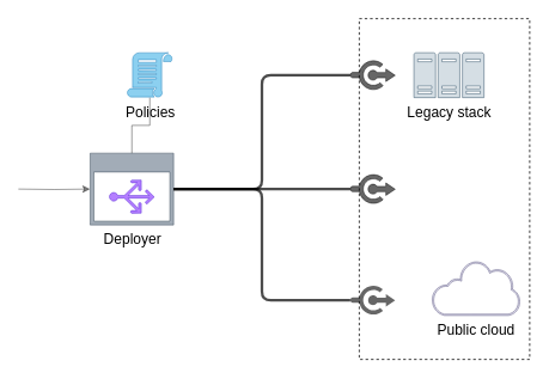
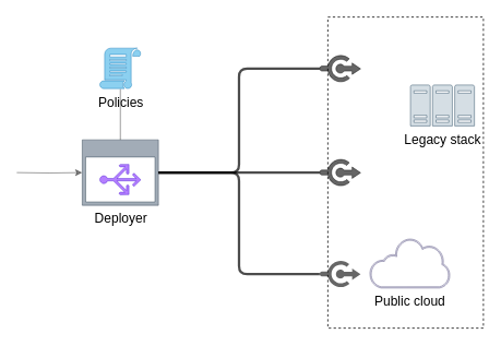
  <mxCell id="0" />
  <mxCell id="1" parent="0" />
  <mxCell id="2" value="Deployer" style="aspect=fixed;pointerEvents=1;shadow=0;dashed=0;html=1;labelPosition=center;verticalLabelPosition=bottom;verticalAlign=top;align=center;shape=mxgraph.mscae.enterprise.application_blank;labelBackgroundColor=none;fontSize=16;opacity=60;fillColor=#647687;strokeColor=#314354;fontColor=#000000;" vertex="1" parent="1"><mxGeometry x="100" y="170" width="93.02" height="80" as="geometry" /></mxCell>
  <mxCell id="3" value="" style="rounded=0;whiteSpace=wrap;html=1;dashed=1;labelBackgroundColor=#ffffff;fillColor=none;gradientColor=none;" parent="1" vertex="1"><mxGeometry x="400" y="20" width="190" height="380" as="geometry" /></mxCell>
  <mxCell id="4" value="" style="edgeStyle=orthogonalEdgeStyle;rounded=0;orthogonalLoop=1;jettySize=auto;html=1;fontSize=16;fontColor=#000000;opacity=50;endArrow=none;" edge="1" parent="1" source="5" target="2"><mxGeometry relative="1" as="geometry" /></mxCell>
- <mxCell id="5" value="Policies" style="pointerEvents=1;shadow=0;dashed=0;html=1;labelPosition=center;verticalLabelPosition=bottom;verticalAlign=top;align=center;shape=mxgraph.mscae.intune.policy;labelBackgroundColor=none;fontSize=16;fillColor=#1ba1e2;strokeColor=#006EAF;fontColor=#000000;opacity=50;" vertex="1" parent="1"><mxGeometry x="141.51" y="58" width="50" height="50" as="geometry" /></mxCell>
+ <mxCell id="5" value="Policies" style="pointerEvents=1;shadow=0;dashed=0;html=1;labelPosition=center;verticalLabelPosition=bottom;verticalAlign=top;align=center;shape=mxgraph.mscae.intune.policy;labelBackgroundColor=none;fontSize=16;fillColor=#1ba1e2;strokeColor=#006EAF;fontColor=#000000;opacity=50;" vertex="1" parent="1"><mxGeometry x="121.51" y="58" width="50" height="50" as="geometry" /></mxCell>
  <mxCell id="6" value="" style="aspect=fixed;pointerEvents=1;shadow=0;dashed=0;html=1;strokeColor=none;labelPosition=center;verticalLabelPosition=bottom;verticalAlign=top;align=center;fillColor=#000000;shape=mxgraph.mscae.enterprise.connectors;labelBackgroundColor=none;fontSize=16;fontColor=#000000;opacity=60;" vertex="1" parent="1"><mxGeometry x="390" y="317" width="50" height="34" as="geometry" /></mxCell>
- <mxCell id="7" value="Legacy stack" style="aspect=fixed;pointerEvents=1;shadow=0;dashed=0;html=1;labelPosition=center;verticalLabelPosition=bottom;verticalAlign=top;align=center;shape=mxgraph.mscae.enterprise.server_farm;labelBackgroundColor=none;fontSize=16;opacity=60;fillColor=#bac8d3;strokeColor=#23445d;" vertex="1" parent="1"><mxGeometry x="460.93" y="58" width="78.13" height="50" as="geometry" /></mxCell>
+ <mxCell id="7" value="Legacy stack" style="aspect=fixed;pointerEvents=1;shadow=0;dashed=0;html=1;labelPosition=center;verticalLabelPosition=bottom;verticalAlign=top;align=center;shape=mxgraph.mscae.enterprise.server_farm;labelBackgroundColor=none;fontSize=16;opacity=60;fillColor=#bac8d3;strokeColor=#23445d;" vertex="1" parent="1"><mxGeometry x="500.93" y="103" width="78.13" height="50" as="geometry" /></mxCell>
  <mxCell id="8" value="" style="aspect=fixed;pointerEvents=1;shadow=0;dashed=0;html=1;labelPosition=center;verticalLabelPosition=bottom;verticalAlign=top;align=center;shape=mxgraph.azure.load_balancer_generic;labelBackgroundColor=none;fontSize=16;opacity=50;direction=north;fillColor=#6a00ff;strokeColor=#3700CC;fontColor=#ffffff;" vertex="1" parent="1"><mxGeometry x="121.51" y="200" width="50" height="37" as="geometry" /></mxCell>
  <mxCell id="9" style="edgeStyle=orthogonalEdgeStyle;orthogonalLoop=1;jettySize=auto;html=1;entryX=0;entryY=0.5;entryDx=0;entryDy=0;entryPerimeter=0;fontSize=16;fontColor=#000000;opacity=70;endArrow=none;endFill=0;rounded=1;strokeWidth=3;jumpSize=6;" edge="1" parent="1" source="2" target="14"><mxGeometry relative="1" as="geometry" /></mxCell>
  <mxCell id="10" style="edgeStyle=orthogonalEdgeStyle;orthogonalLoop=1;jettySize=auto;html=1;exitX=1;exitY=0.5;exitDx=0;exitDy=0;exitPerimeter=0;entryX=0;entryY=0.5;entryDx=0;entryDy=0;entryPerimeter=0;fontSize=16;fontColor=#000000;endArrow=none;endFill=0;rounded=1;jumpSize=6;endSize=6;startSize=6;strokeWidth=3;opacity=70;" edge="1" parent="1" source="2" target="15"><mxGeometry relative="1" as="geometry" /></mxCell>
  <mxCell id="11" style="edgeStyle=orthogonalEdgeStyle;rounded=1;orthogonalLoop=1;jettySize=auto;html=1;exitX=1;exitY=0.5;exitDx=0;exitDy=0;exitPerimeter=0;entryX=0;entryY=0.5;entryDx=0;entryDy=0;entryPerimeter=0;fontSize=16;fontColor=#000000;opacity=70;endArrow=none;endFill=0;strokeWidth=3;" edge="1" parent="1" source="2" target="6"><mxGeometry relative="1" as="geometry" /></mxCell>
  <mxCell id="12" value="" style="edgeStyle=orthogonalEdgeStyle;rounded=0;orthogonalLoop=1;jettySize=auto;html=1;endArrow=classic;endFill=1;fontSize=16;fontColor=#000000;opacity=50;" edge="1" parent="1" target="2"><mxGeometry relative="1" as="geometry"><mxPoint x="20" y="210" as="sourcePoint" /></mxGeometry></mxCell>
- <mxCell id="13" value="Public cloud" style="aspect=fixed;pointerEvents=1;shadow=0;dashed=0;html=1;labelPosition=center;verticalLabelPosition=bottom;verticalAlign=top;align=center;shape=mxgraph.mscae.enterprise.internet_hollow;labelBackgroundColor=none;fontSize=16;opacity=60;fillColor=#d0cee2;strokeColor=#56517e;" vertex="1" parent="1"><mxGeometry x="480.8" y="290" width="98.39" height="61" as="geometry" /></mxCell>
+ <mxCell id="13" value="Public cloud" style="aspect=fixed;pointerEvents=1;shadow=0;dashed=0;html=1;labelPosition=center;verticalLabelPosition=bottom;verticalAlign=top;align=center;shape=mxgraph.mscae.enterprise.internet_hollow;labelBackgroundColor=none;fontSize=16;opacity=60;fillColor=#d0cee2;strokeColor=#56517e;" vertex="1" parent="1"><mxGeometry x="450.8" y="290" width="98.39" height="61" as="geometry" /></mxCell>
  <mxCell id="14" value="" style="aspect=fixed;pointerEvents=1;shadow=0;dashed=0;html=1;strokeColor=#000000;labelPosition=center;verticalLabelPosition=bottom;verticalAlign=top;align=center;fillColor=#000000;shape=mxgraph.mscae.enterprise.connectors;labelBackgroundColor=none;fontSize=16;fontColor=#000000;opacity=60;" vertex="1" parent="1"><mxGeometry x="390" y="193" width="50" height="34" as="geometry" /></mxCell>
  <mxCell id="15" value="" style="aspect=fixed;pointerEvents=1;shadow=0;dashed=0;html=1;labelPosition=center;verticalLabelPosition=bottom;verticalAlign=top;align=center;shape=mxgraph.mscae.enterprise.connectors;labelBackgroundColor=none;fontSize=16;opacity=60;fillColor=#000000;" vertex="1" parent="1"><mxGeometry x="390" y="66" width="50" height="34" as="geometry" /></mxCell>
